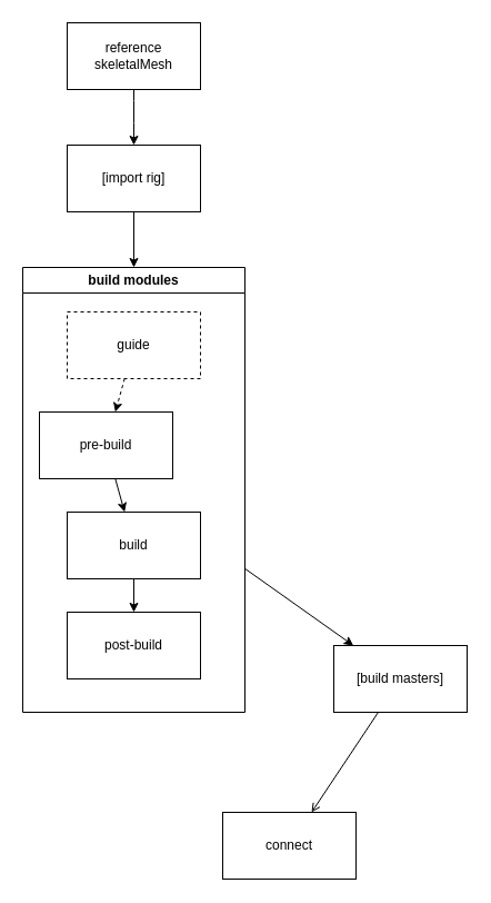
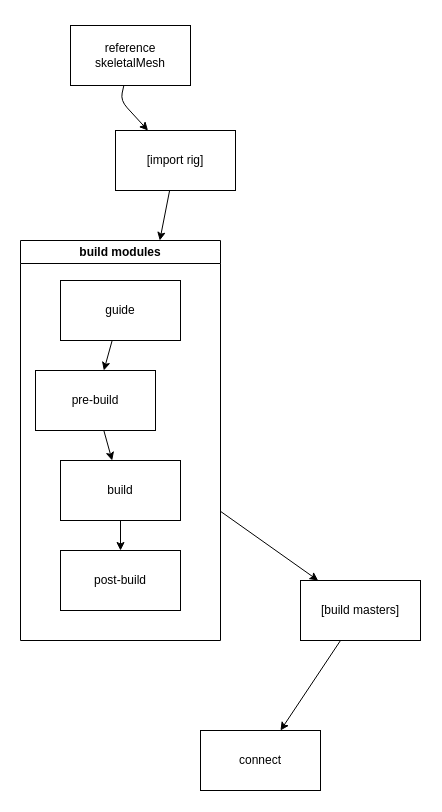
  <mxCell id="0" />
  <mxCell id="1" parent="0" />
- <mxCell id="2" style="edgeStyle=none;html=1;endArrow=open;" parent="1" source="3" target="13" edge="1"><mxGeometry relative="1" as="geometry" /></mxCell>
+ <mxCell id="2" style="edgeStyle=none;html=1;" parent="1" source="3" target="13" edge="1"><mxGeometry relative="1" as="geometry" /></mxCell>
  <mxCell id="3" value="[build masters]" style="rounded=0;whiteSpace=wrap;html=1;" parent="1" vertex="1"><mxGeometry x="300" y="580" width="120" height="60" as="geometry" /></mxCell>
  <mxCell id="4" style="edgeStyle=none;html=1;" parent="1" source="5" target="3" edge="1"><mxGeometry relative="1" as="geometry" /></mxCell>
  <mxCell id="5" value="build modules" style="swimlane;whiteSpace=wrap;html=1;" parent="1" vertex="1"><mxGeometry x="20" y="240" width="200" height="400" as="geometry" /></mxCell>
- <mxCell id="6" style="edgeStyle=none;html=1;dashed=1;" parent="5" source="7" target="12" edge="1"><mxGeometry relative="1" as="geometry" /></mxCell>
- <mxCell id="7" value="guide" style="rounded=0;whiteSpace=wrap;html=1;dashed=1;" parent="5" vertex="1"><mxGeometry x="40" y="40" width="120" height="60" as="geometry" /></mxCell>
+ <mxCell id="6" style="edgeStyle=none;html=1;" parent="5" source="7" target="12" edge="1"><mxGeometry relative="1" as="geometry" /></mxCell>
+ <mxCell id="7" value="guide" style="rounded=0;whiteSpace=wrap;html=1;" parent="5" vertex="1"><mxGeometry x="40" y="40" width="120" height="60" as="geometry" /></mxCell>
  <mxCell id="8" style="edgeStyle=none;html=1;" parent="5" source="9" target="10" edge="1"><mxGeometry relative="1" as="geometry" /></mxCell>
  <mxCell id="9" value="build" style="rounded=0;whiteSpace=wrap;html=1;" parent="5" vertex="1"><mxGeometry x="40" y="220" width="120" height="60" as="geometry" /></mxCell>
  <mxCell id="10" value="post-build" style="rounded=0;whiteSpace=wrap;html=1;" parent="5" vertex="1"><mxGeometry x="40" y="310" width="120" height="60" as="geometry" /></mxCell>
  <mxCell id="11" style="edgeStyle=none;html=1;" parent="5" source="12" target="9" edge="1"><mxGeometry relative="1" as="geometry" /></mxCell>
  <mxCell id="12" value="pre-build" style="rounded=0;whiteSpace=wrap;html=1;" parent="5" vertex="1"><mxGeometry x="15" y="130" width="120" height="60" as="geometry" /></mxCell>
  <mxCell id="13" value="connect" style="rounded=0;whiteSpace=wrap;html=1;" parent="1" vertex="1"><mxGeometry x="200" y="730" width="120" height="60" as="geometry" /></mxCell>
  <mxCell id="14" style="edgeStyle=none;html=1;" edge="1" parent="1" source="15" target="5"><mxGeometry relative="1" as="geometry" /></mxCell>
- <mxCell id="15" value="[import rig]" style="rounded=0;whiteSpace=wrap;html=1;" vertex="1" parent="1"><mxGeometry x="60" y="130" width="120" height="60" as="geometry" /></mxCell>
+ <mxCell id="15" value="[import rig]" style="rounded=0;whiteSpace=wrap;html=1;" vertex="1" parent="1"><mxGeometry x="115" y="130" width="120" height="60" as="geometry" /></mxCell>
  <mxCell id="16" style="edgeStyle=none;html=1;endArrow=classic;endFill=1;" edge="1" parent="1" source="17" target="15"><mxGeometry relative="1" as="geometry"><Array as="points"><mxPoint x="120" y="100" /></Array></mxGeometry></mxCell>
- <mxCell id="17" value="reference skeletalMesh" style="rounded=0;whiteSpace=wrap;html=1;" vertex="1" parent="1"><mxGeometry x="60" y="20" width="120" height="60" as="geometry" /></mxCell>
+ <mxCell id="17" value="reference skeletalMesh" style="rounded=0;whiteSpace=wrap;html=1;" vertex="1" parent="1"><mxGeometry x="70" y="25" width="120" height="60" as="geometry" /></mxCell>
